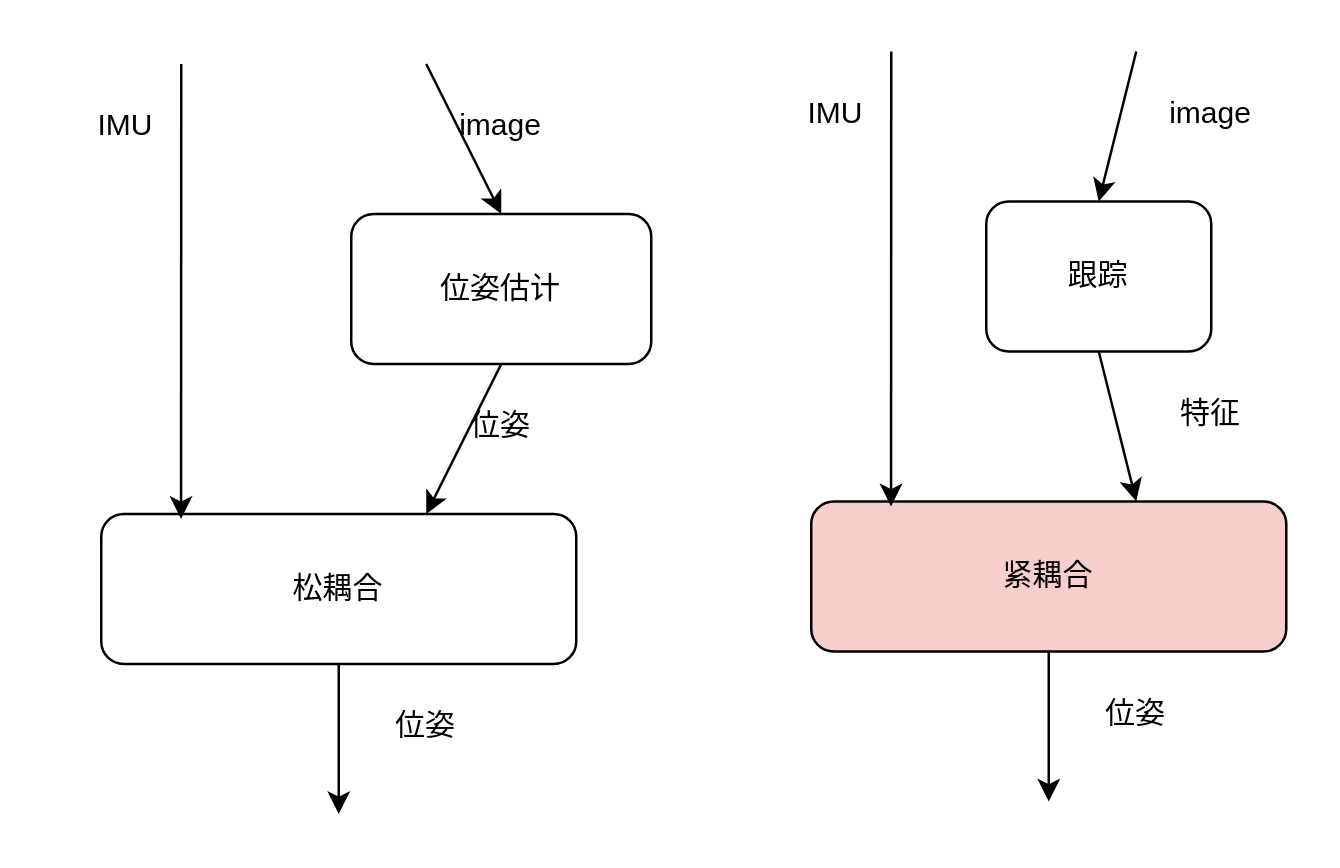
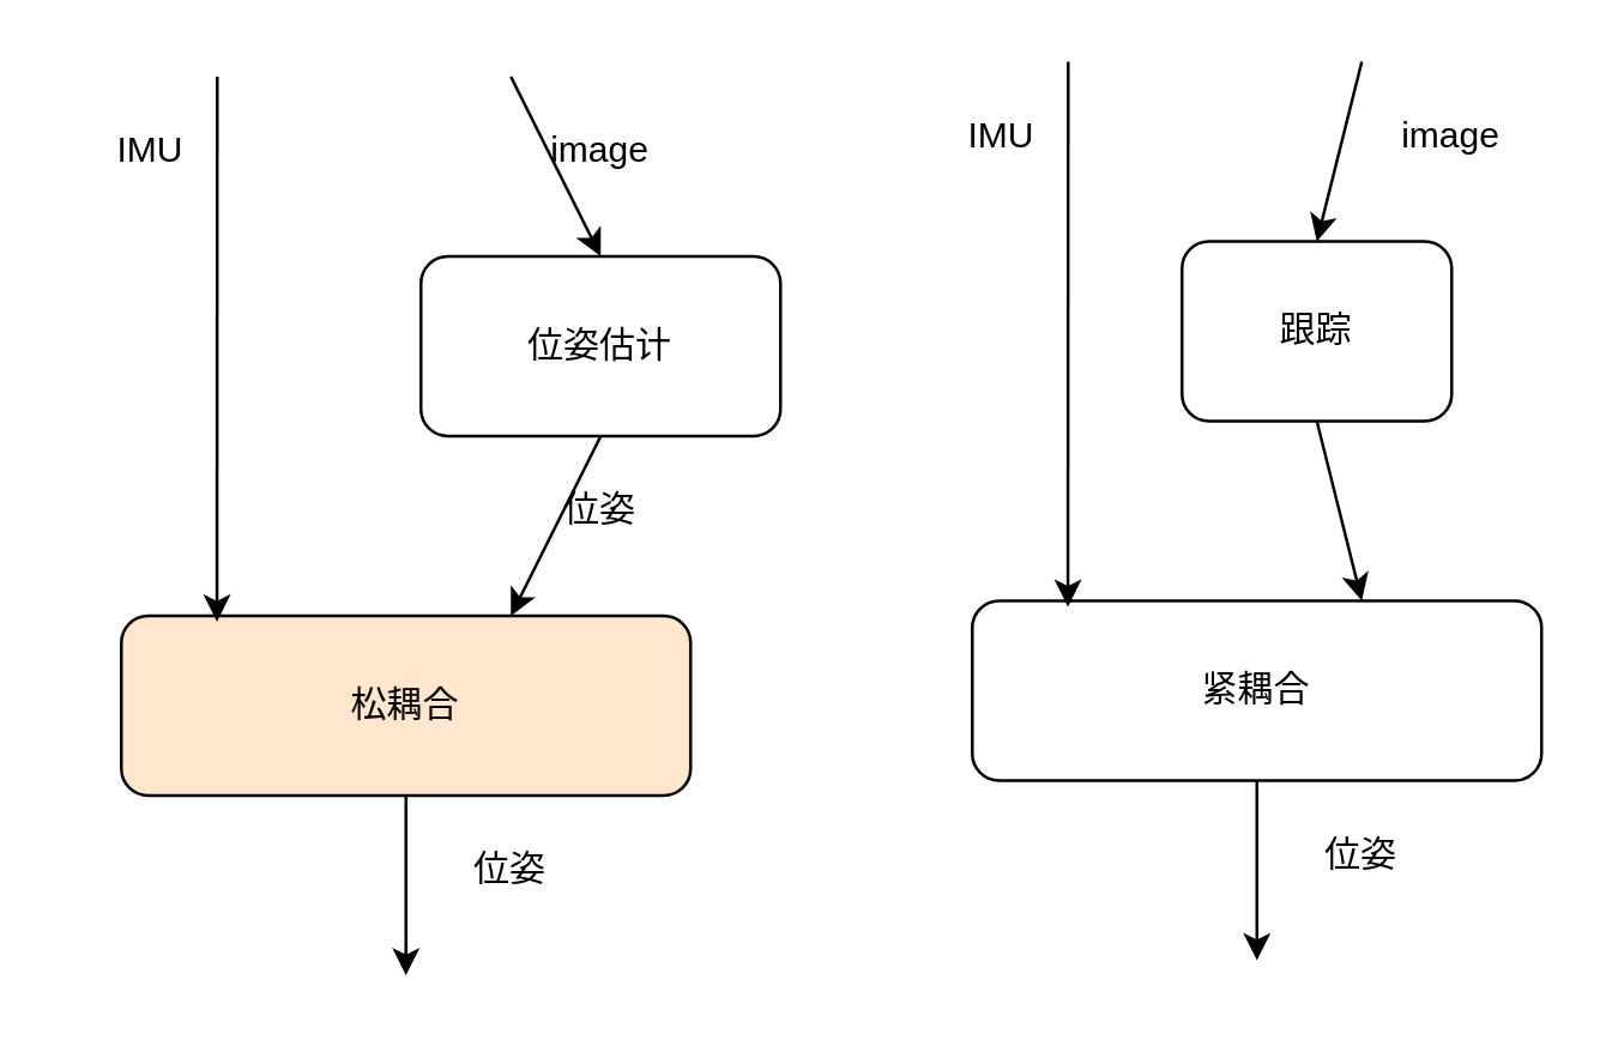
  <mxCell id="0" />
  <mxCell id="1" parent="0" />
  <mxCell id="2" value="位姿估计" style="rounded=1;whiteSpace=wrap;html=1;" vertex="1" parent="1"><mxGeometry x="140" y="85" width="120" height="60" as="geometry" /></mxCell>
- <mxCell id="3" value="松耦合" style="rounded=1;whiteSpace=wrap;html=1;" vertex="1" parent="1"><mxGeometry x="40" y="205" width="190" height="60" as="geometry" /></mxCell>
+ <mxCell id="3" value="松耦合" style="rounded=1;whiteSpace=wrap;html=1;fillColor=#ffe6cc;" vertex="1" parent="1"><mxGeometry x="40" y="205" width="190" height="60" as="geometry" /></mxCell>
  <mxCell id="4" value="" style="endArrow=classic;html=1;rounded=0;entryX=0.168;entryY=0.033;entryDx=0;entryDy=0;entryPerimeter=0;" edge="1" parent="1" target="3"><mxGeometry width="50" height="50" relative="1" as="geometry"><mxPoint x="72" y="25" as="sourcePoint" /><mxPoint x="70" y="195" as="targetPoint" /></mxGeometry></mxCell>
  <mxCell id="5" value="" style="endArrow=classic;html=1;rounded=0;exitX=0.5;exitY=1;exitDx=0;exitDy=0;" edge="1" parent="1" source="2"><mxGeometry width="50" height="50" relative="1" as="geometry"><mxPoint x="120" y="185" as="sourcePoint" /><mxPoint x="170" y="205" as="targetPoint" /></mxGeometry></mxCell>
  <mxCell id="6" value="IMU" style="text;html=1;strokeColor=none;fillColor=none;align=center;verticalAlign=middle;whiteSpace=wrap;rounded=0;" vertex="1" parent="1"><mxGeometry x="20" y="35" width="60" height="30" as="geometry" /></mxCell>
  <mxCell id="7" value="" style="endArrow=classic;html=1;rounded=0;entryX=0.5;entryY=0;entryDx=0;entryDy=0;" edge="1" parent="1" target="2"><mxGeometry width="50" height="50" relative="1" as="geometry"><mxPoint x="170" y="25" as="sourcePoint" /><mxPoint x="200" y="5" as="targetPoint" /></mxGeometry></mxCell>
  <mxCell id="8" value="image" style="text;html=1;strokeColor=none;fillColor=none;align=center;verticalAlign=middle;whiteSpace=wrap;rounded=0;" vertex="1" parent="1"><mxGeometry x="170" y="35" width="60" height="30" as="geometry" /></mxCell>
  <mxCell id="9" value="位姿" style="text;html=1;strokeColor=none;fillColor=none;align=center;verticalAlign=middle;whiteSpace=wrap;rounded=0;" vertex="1" parent="1"><mxGeometry x="170" y="155" width="60" height="30" as="geometry" /></mxCell>
  <mxCell id="10" value="" style="endArrow=classic;html=1;rounded=0;exitX=0.5;exitY=1;exitDx=0;exitDy=0;" edge="1" parent="1" source="3"><mxGeometry width="50" height="50" relative="1" as="geometry"><mxPoint x="110" y="345" as="sourcePoint" /><mxPoint x="135" y="325" as="targetPoint" /></mxGeometry></mxCell>
  <mxCell id="11" value="位姿" style="text;html=1;strokeColor=none;fillColor=none;align=center;verticalAlign=middle;whiteSpace=wrap;rounded=0;" vertex="1" parent="1"><mxGeometry x="140" y="275" width="60" height="30" as="geometry" /></mxCell>
  <mxCell id="12" value="跟踪" style="rounded=1;whiteSpace=wrap;html=1;" vertex="1" parent="1"><mxGeometry x="394" y="80" width="90" height="60" as="geometry" /></mxCell>
- <mxCell id="13" value="紧耦合" style="rounded=1;whiteSpace=wrap;html=1;fillColor=#f8cecc;" vertex="1" parent="1"><mxGeometry x="324" y="200" width="190" height="60" as="geometry" /></mxCell>
+ <mxCell id="13" value="紧耦合" style="rounded=1;whiteSpace=wrap;html=1;" vertex="1" parent="1"><mxGeometry x="324" y="200" width="190" height="60" as="geometry" /></mxCell>
  <mxCell id="14" value="" style="endArrow=classic;html=1;rounded=0;entryX=0.168;entryY=0.033;entryDx=0;entryDy=0;entryPerimeter=0;" edge="1" parent="1" target="13"><mxGeometry width="50" height="50" relative="1" as="geometry"><mxPoint x="356" y="20" as="sourcePoint" /><mxPoint x="354" y="190" as="targetPoint" /></mxGeometry></mxCell>
  <mxCell id="15" value="" style="endArrow=classic;html=1;rounded=0;exitX=0.5;exitY=1;exitDx=0;exitDy=0;" edge="1" parent="1" source="12"><mxGeometry width="50" height="50" relative="1" as="geometry"><mxPoint x="404" y="180" as="sourcePoint" /><mxPoint x="454" y="200" as="targetPoint" /></mxGeometry></mxCell>
  <mxCell id="16" value="IMU" style="text;html=1;strokeColor=none;fillColor=none;align=center;verticalAlign=middle;whiteSpace=wrap;rounded=0;" vertex="1" parent="1"><mxGeometry x="304" y="30" width="60" height="30" as="geometry" /></mxCell>
  <mxCell id="17" value="" style="endArrow=classic;html=1;rounded=0;entryX=0.5;entryY=0;entryDx=0;entryDy=0;" edge="1" parent="1" target="12"><mxGeometry width="50" height="50" relative="1" as="geometry"><mxPoint x="454" y="20" as="sourcePoint" /><mxPoint x="484" y="0" as="targetPoint" /></mxGeometry></mxCell>
  <mxCell id="18" value="image" style="text;html=1;strokeColor=none;fillColor=none;align=center;verticalAlign=middle;whiteSpace=wrap;rounded=0;" vertex="1" parent="1"><mxGeometry x="454" y="30" width="60" height="30" as="geometry" /></mxCell>
- <mxCell id="19" value="特征" style="text;html=1;strokeColor=none;fillColor=none;align=center;verticalAlign=middle;whiteSpace=wrap;rounded=0;" vertex="1" parent="1"><mxGeometry x="454" y="150" width="60" height="30" as="geometry" /></mxCell>
  <mxCell id="20" value="" style="endArrow=classic;html=1;rounded=0;exitX=0.5;exitY=1;exitDx=0;exitDy=0;" edge="1" parent="1" source="13"><mxGeometry width="50" height="50" relative="1" as="geometry"><mxPoint x="394" y="340" as="sourcePoint" /><mxPoint x="419" y="320" as="targetPoint" /></mxGeometry></mxCell>
  <mxCell id="21" value="位姿" style="text;html=1;strokeColor=none;fillColor=none;align=center;verticalAlign=middle;whiteSpace=wrap;rounded=0;" vertex="1" parent="1"><mxGeometry x="424" y="270" width="60" height="30" as="geometry" /></mxCell>
